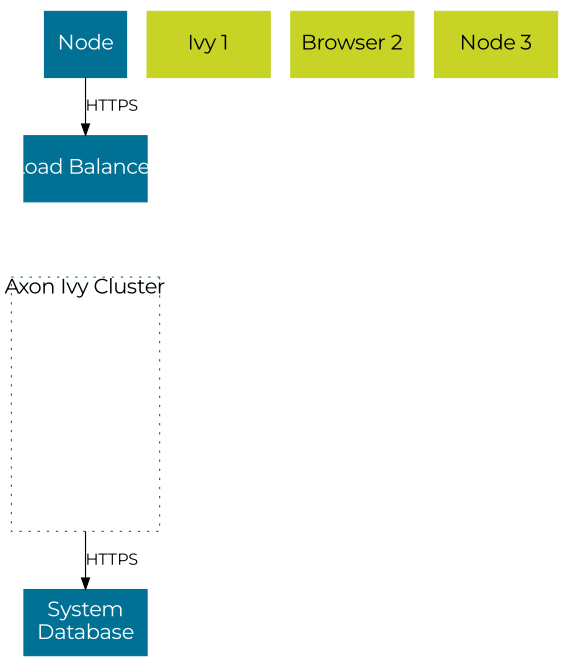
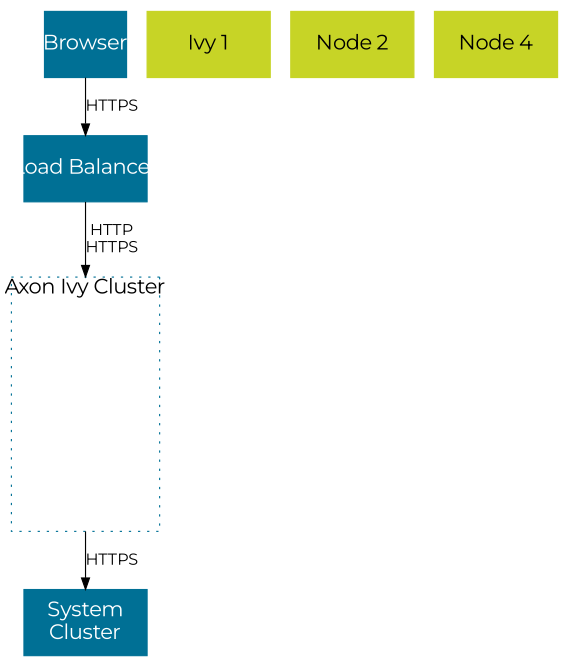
  digraph {
    fontname=Montserrat
    node [color="#007095" fixedsize=true fontcolor=black fontname=Montserrat fontsize=18 margin=0 shape=box style=filled]
    edge [fontname=Montserrat]
-   n1 [fontcolor=white height=0.8 label="Node" width=1]
+   n1 [fontcolor=white height=0.8 label=Browser width=1]
    n2 [fontcolor=white height=0.8 label="Load Balancer" width=1.5]
    n3 [height=3.1 label="Axon Ivy Cluster" labelloc=t style=dotted width=1.8]
-   n4 [fontcolor=white height=0.8 label="System\nDatabase" width=1.5]
+   n4 [fontcolor=white height=0.8 label="System\nCluster" width=1.5]
    n5 [color="#C7D426" height=0.8 label="Ivy 1" width=1.5]
-   n6 [color="#C7D426" height=0.8 label="Browser 2" width=1.5]
-   n7 [color="#C7D426" height=0.8 label="Node 3" width=1.5]
+   n6 [color="#C7D426" height=0.8 label="Node 2" width=1.5]
+   n7 [color="#C7D426" height=0.8 label="Node 4" width=1.5]
    n1 -> n2 [label=HTTPS]
+   n2 -> n3 [label="HTTP\nHTTPS"]
    n3 -> n4 [label=HTTPS]
  }
